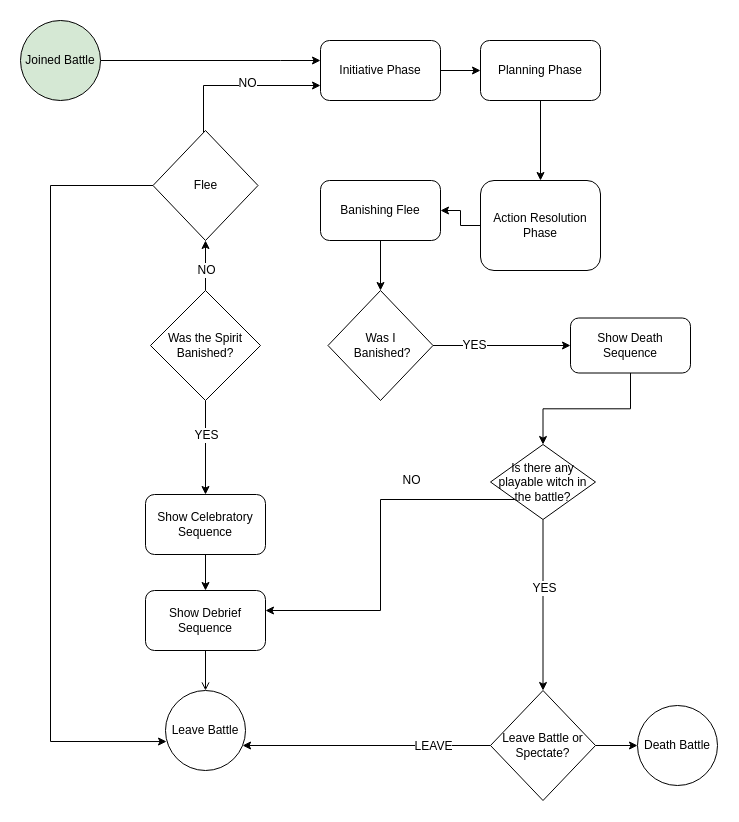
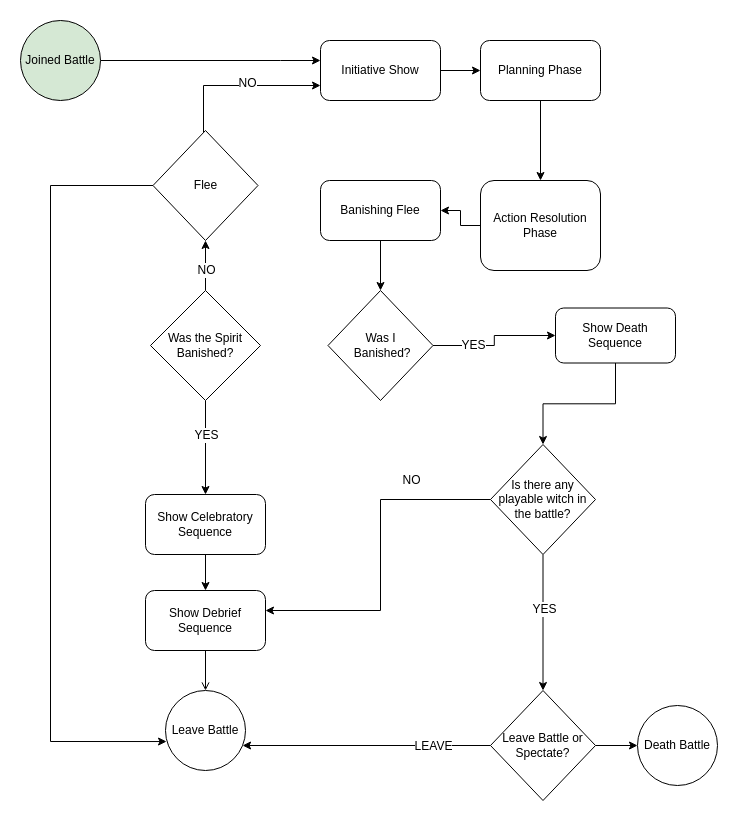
  <mxCell id="0" />
  <mxCell id="1" parent="0" />
  <mxCell id="2" value="" style="edgeStyle=orthogonalEdgeStyle;rounded=0;orthogonalLoop=1;jettySize=auto;html=1;" parent="1" source="3" target="5" edge="1"><mxGeometry relative="1" as="geometry"><mxPoint x="210" y="60" as="targetPoint" /><Array as="points"><mxPoint x="280" y="60" /><mxPoint x="280" y="60" /></Array></mxGeometry></mxCell>
  <mxCell id="3" value="Joined Battle" style="ellipse;whiteSpace=wrap;html=1;aspect=fixed;fillColor=#d5e8d4;" parent="1" vertex="1"><mxGeometry x="20" y="20" width="80" height="80" as="geometry" /></mxCell>
  <mxCell id="4" value="" style="edgeStyle=orthogonalEdgeStyle;rounded=0;orthogonalLoop=1;jettySize=auto;html=1;" parent="1" source="5" target="7" edge="1"><mxGeometry relative="1" as="geometry" /></mxCell>
- <mxCell id="5" value="&lt;div&gt;Initiative Phase&lt;/div&gt;" style="rounded=1;whiteSpace=wrap;html=1;" parent="1" vertex="1"><mxGeometry x="320" y="40" width="120" height="60" as="geometry" /></mxCell>
+ <mxCell id="5" value="&lt;div&gt;Initiative Show&lt;/div&gt;" style="rounded=1;whiteSpace=wrap;html=1;" parent="1" vertex="1"><mxGeometry x="320" y="40" width="120" height="60" as="geometry" /></mxCell>
  <mxCell id="6" value="" style="edgeStyle=orthogonalEdgeStyle;rounded=0;orthogonalLoop=1;jettySize=auto;html=1;" parent="1" source="7" target="9" edge="1"><mxGeometry relative="1" as="geometry" /></mxCell>
  <mxCell id="7" value="&lt;div&gt;Planning Phase&lt;/div&gt;" style="rounded=1;whiteSpace=wrap;html=1;" parent="1" vertex="1"><mxGeometry x="480" y="40" width="120" height="60" as="geometry" /></mxCell>
  <mxCell id="8" value="" style="edgeStyle=orthogonalEdgeStyle;rounded=0;orthogonalLoop=1;jettySize=auto;html=1;" parent="1" source="9" target="11" edge="1"><mxGeometry relative="1" as="geometry" /></mxCell>
  <mxCell id="9" value="Action Resolution Phase" style="rounded=1;whiteSpace=wrap;html=1;" parent="1" vertex="1"><mxGeometry x="480" y="180" width="120" height="90" as="geometry" /></mxCell>
  <mxCell id="10" value="" style="edgeStyle=orthogonalEdgeStyle;rounded=0;orthogonalLoop=1;jettySize=auto;html=1;" parent="1" source="11" target="14" edge="1"><mxGeometry relative="1" as="geometry" /></mxCell>
  <mxCell id="11" value="Banishing Flee" style="rounded=1;whiteSpace=wrap;html=1;" parent="1" vertex="1"><mxGeometry x="320" y="180" width="120" height="60" as="geometry" /></mxCell>
  <mxCell id="12" style="edgeStyle=orthogonalEdgeStyle;rounded=0;orthogonalLoop=1;jettySize=auto;html=1;entryX=0;entryY=0.5;entryDx=0;entryDy=0;" edge="1" parent="1" source="14" target="30"><mxGeometry relative="1" as="geometry" /></mxCell>
  <mxCell id="13" value="YES" style="text;html=1;align=center;verticalAlign=middle;resizable=0;points=[];labelBackgroundColor=#ffffff;" vertex="1" connectable="0" parent="12"><mxGeometry x="-0.401" y="1" relative="1" as="geometry"><mxPoint as="offset" /></mxGeometry></mxCell>
  <mxCell id="14" value="Was I&lt;br&gt;&amp;nbsp;Banished?" style="rhombus;whiteSpace=wrap;html=1;" parent="1" vertex="1"><mxGeometry x="327.5" y="290" width="105" height="110" as="geometry" /></mxCell>
  <mxCell id="15" value="" style="edgeStyle=orthogonalEdgeStyle;rounded=0;orthogonalLoop=1;jettySize=auto;html=1;entryX=0.5;entryY=0;entryDx=0;entryDy=0;" parent="1" source="19" target="25" edge="1"><mxGeometry relative="1" as="geometry"><mxPoint x="205" y="460" as="targetPoint" /></mxGeometry></mxCell>
  <mxCell id="16" value="YES" style="text;html=1;align=center;verticalAlign=middle;resizable=0;points=[];labelBackgroundColor=#ffffff;" parent="15" vertex="1" connectable="0"><mxGeometry x="-0.287" relative="1" as="geometry"><mxPoint as="offset" /></mxGeometry></mxCell>
  <mxCell id="17" value="" style="edgeStyle=orthogonalEdgeStyle;rounded=0;orthogonalLoop=1;jettySize=auto;html=1;" parent="1" source="19" target="23" edge="1"><mxGeometry relative="1" as="geometry" /></mxCell>
  <mxCell id="18" value="NO" style="text;html=1;align=center;verticalAlign=middle;resizable=0;points=[];labelBackgroundColor=#ffffff;" parent="17" vertex="1" connectable="0"><mxGeometry x="-0.611" y="-1" relative="1" as="geometry"><mxPoint x="-1" y="-10.28" as="offset" /></mxGeometry></mxCell>
  <mxCell id="19" value="Was the Spirit Banished?" style="rhombus;whiteSpace=wrap;html=1;" parent="1" vertex="1"><mxGeometry x="150" y="290" width="110" height="110" as="geometry" /></mxCell>
  <mxCell id="20" value="" style="edgeStyle=orthogonalEdgeStyle;rounded=0;orthogonalLoop=1;jettySize=auto;html=1;entryX=0;entryY=0.75;entryDx=0;entryDy=0;" parent="1" source="23" target="5" edge="1"><mxGeometry relative="1" as="geometry"><mxPoint x="202.5" y="50" as="targetPoint" /><Array as="points"><mxPoint x="203" y="85" /></Array></mxGeometry></mxCell>
  <mxCell id="21" value="NO" style="text;html=1;align=center;verticalAlign=middle;resizable=0;points=[];labelBackgroundColor=#ffffff;" parent="20" vertex="1" connectable="0"><mxGeometry x="0.11" y="3" relative="1" as="geometry"><mxPoint as="offset" /></mxGeometry></mxCell>
  <mxCell id="22" value="" style="edgeStyle=orthogonalEdgeStyle;rounded=0;orthogonalLoop=1;jettySize=auto;html=1;entryX=0.013;entryY=0.638;entryDx=0;entryDy=0;entryPerimeter=0;exitX=0;exitY=0.5;exitDx=0;exitDy=0;" edge="1" parent="1" source="23" target="28"><mxGeometry relative="1" as="geometry"><mxPoint x="72.5" y="185" as="targetPoint" /><Array as="points"><mxPoint x="50" y="185" /><mxPoint x="50" y="741" /></Array></mxGeometry></mxCell>
  <mxCell id="23" value="Flee" style="rhombus;whiteSpace=wrap;html=1;" parent="1" vertex="1"><mxGeometry x="152.5" y="130" width="105" height="110" as="geometry" /></mxCell>
  <mxCell id="24" value="" style="edgeStyle=orthogonalEdgeStyle;rounded=0;orthogonalLoop=1;jettySize=auto;html=1;" edge="1" parent="1" source="25" target="27"><mxGeometry relative="1" as="geometry" /></mxCell>
  <mxCell id="25" value="&lt;div&gt;Show Celebratory Sequence&lt;/div&gt;" style="rounded=1;whiteSpace=wrap;html=1;" vertex="1" parent="1"><mxGeometry x="145" y="494" width="120" height="60" as="geometry" /></mxCell>
  <mxCell id="26" value="" style="edgeStyle=orthogonalEdgeStyle;rounded=0;orthogonalLoop=1;jettySize=auto;html=1;endArrow=open;" edge="1" parent="1" source="27" target="28"><mxGeometry relative="1" as="geometry" /></mxCell>
  <mxCell id="27" value="&lt;div&gt;Show Debrief Sequence&lt;/div&gt;" style="rounded=1;whiteSpace=wrap;html=1;" vertex="1" parent="1"><mxGeometry x="145" y="590" width="120" height="60" as="geometry" /></mxCell>
  <mxCell id="28" value="Leave Battle" style="ellipse;whiteSpace=wrap;html=1;aspect=fixed;" vertex="1" parent="1"><mxGeometry x="165" y="690" width="80" height="80" as="geometry" /></mxCell>
  <mxCell id="29" value="" style="edgeStyle=orthogonalEdgeStyle;rounded=0;orthogonalLoop=1;jettySize=auto;html=1;" edge="1" parent="1" source="30" target="38"><mxGeometry relative="1" as="geometry" /></mxCell>
- <mxCell id="30" value="&lt;div&gt;Show Death Sequence&lt;/div&gt;" style="rounded=1;whiteSpace=wrap;html=1;" vertex="1" parent="1"><mxGeometry x="570" y="317.5" width="120" height="55" as="geometry" /></mxCell>
+ <mxCell id="30" value="&lt;div&gt;Show Death Sequence&lt;/div&gt;" style="rounded=1;whiteSpace=wrap;html=1;" vertex="1" parent="1"><mxGeometry x="555" y="307.5" width="120" height="55" as="geometry" /></mxCell>
  <mxCell id="31" value="" style="edgeStyle=orthogonalEdgeStyle;rounded=0;orthogonalLoop=1;jettySize=auto;html=1;" edge="1" parent="1" source="34" target="28"><mxGeometry relative="1" as="geometry"><mxPoint x="542.5" y="684" as="targetPoint" /><Array as="points"><mxPoint x="543" y="740" /></Array></mxGeometry></mxCell>
  <mxCell id="32" value="LEAVE" style="text;html=1;align=center;verticalAlign=middle;resizable=0;points=[];labelBackgroundColor=#ffffff;" vertex="1" connectable="0" parent="31"><mxGeometry x="-0.592" y="-7" relative="1" as="geometry"><mxPoint x="-7" y="7" as="offset" /></mxGeometry></mxCell>
  <mxCell id="33" value="" style="edgeStyle=orthogonalEdgeStyle;rounded=0;orthogonalLoop=1;jettySize=auto;html=1;" edge="1" parent="1" source="34" target="40"><mxGeometry relative="1" as="geometry" /></mxCell>
  <mxCell id="34" value="Leave Battle or Spectate?" style="rhombus;whiteSpace=wrap;html=1;" vertex="1" parent="1"><mxGeometry x="490" y="690" width="105" height="110" as="geometry" /></mxCell>
  <mxCell id="35" value="" style="edgeStyle=orthogonalEdgeStyle;rounded=0;orthogonalLoop=1;jettySize=auto;html=1;" edge="1" parent="1" source="38" target="34"><mxGeometry relative="1" as="geometry" /></mxCell>
  <mxCell id="36" value="YES" style="text;html=1;align=center;verticalAlign=middle;resizable=0;points=[];labelBackgroundColor=#ffffff;" vertex="1" connectable="0" parent="35"><mxGeometry x="-0.2" y="1" relative="1" as="geometry"><mxPoint as="offset" /></mxGeometry></mxCell>
  <mxCell id="37" value="" style="edgeStyle=orthogonalEdgeStyle;rounded=0;orthogonalLoop=1;jettySize=auto;html=1;" edge="1" parent="1" source="38" target="27"><mxGeometry relative="1" as="geometry"><mxPoint x="410" y="465" as="targetPoint" /><Array as="points"><mxPoint x="380" y="499" /><mxPoint x="380" y="610" /></Array></mxGeometry></mxCell>
- <mxCell id="38" value="Is there any playable witch in the battle?" style="rhombus;whiteSpace=wrap;html=1;" vertex="1" parent="1"><mxGeometry x="490" y="444" width="105" height="75" as="geometry" /></mxCell>
+ <mxCell id="38" value="Is there any playable witch in the battle?" style="rhombus;whiteSpace=wrap;html=1;" vertex="1" parent="1"><mxGeometry x="490" y="444" width="105" height="110" as="geometry" /></mxCell>
  <mxCell id="39" value="NO" style="text;html=1;align=center;verticalAlign=middle;resizable=0;points=[];autosize=1;" vertex="1" parent="1"><mxGeometry x="396" y="470" width="30" height="20" as="geometry" /></mxCell>
  <mxCell id="40" value="Death Battle" style="ellipse;whiteSpace=wrap;html=1;aspect=fixed;" vertex="1" parent="1"><mxGeometry x="637" y="705" width="80" height="80" as="geometry" /></mxCell>
